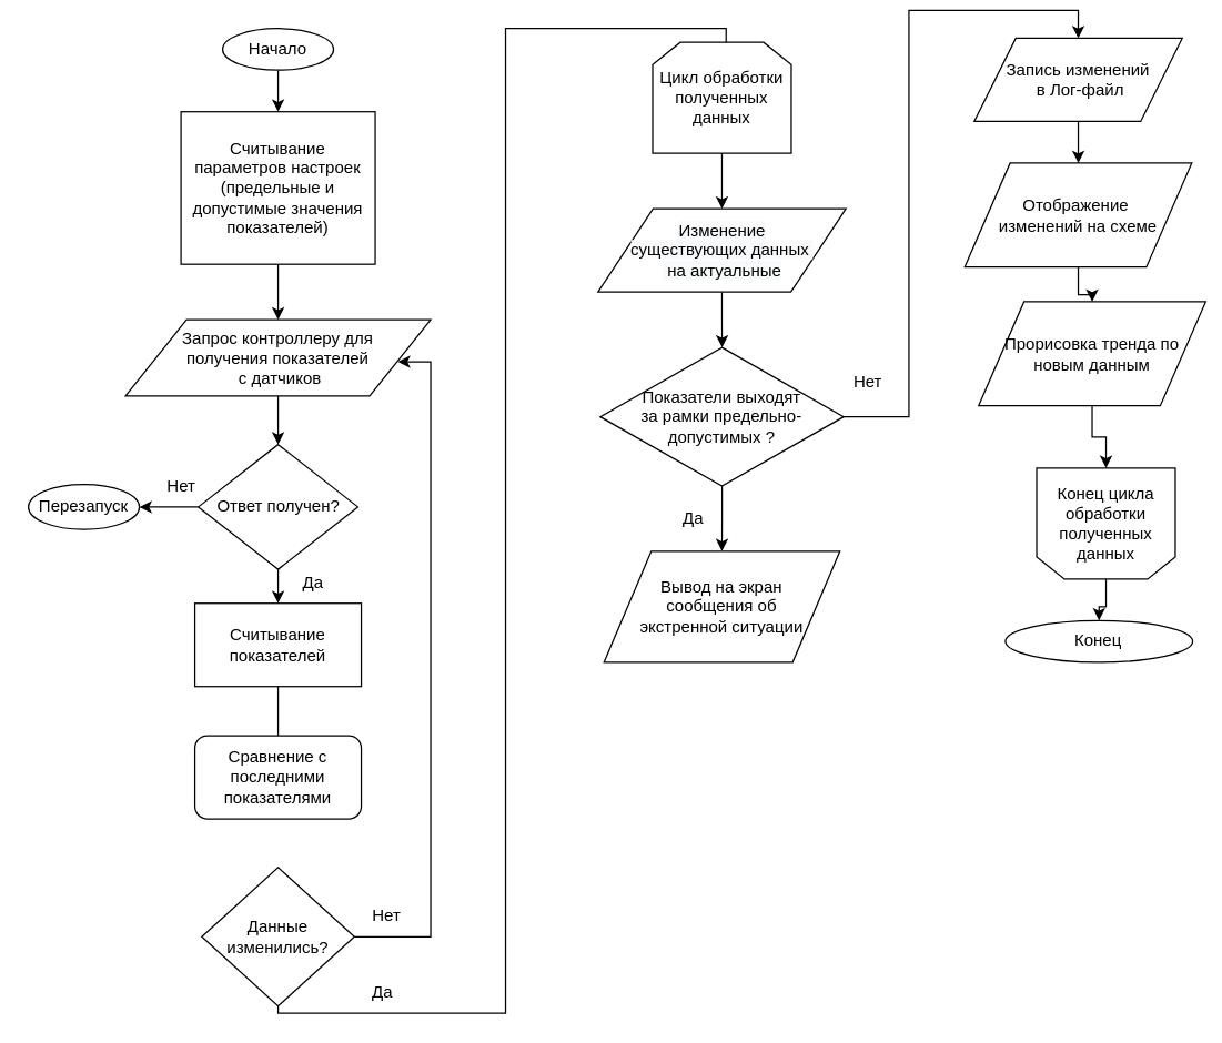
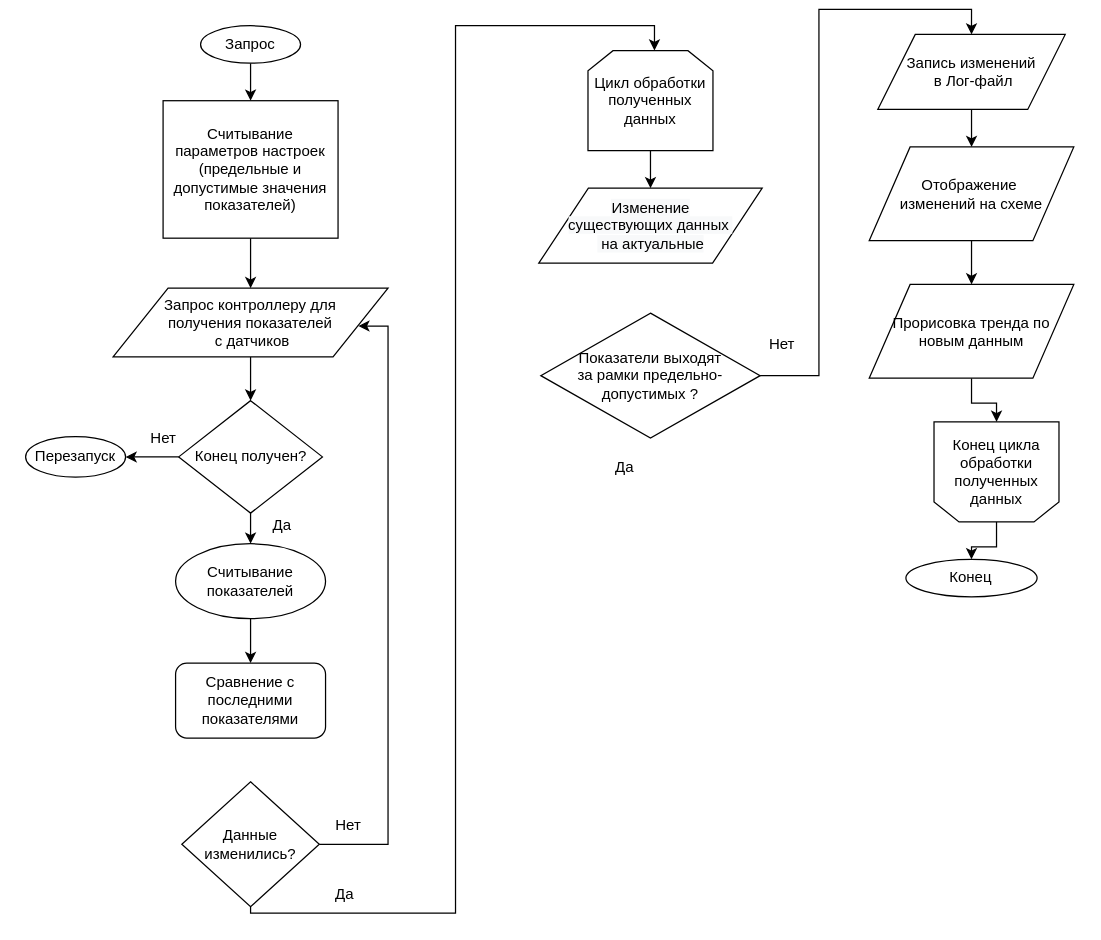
  <mxCell id="0" />
  <mxCell id="1" parent="0" />
  <mxCell id="2" value="" style="edgeStyle=orthogonalEdgeStyle;rounded=0;orthogonalLoop=1;jettySize=auto;html=1;" edge="1" parent="1" source="3"><mxGeometry relative="1" as="geometry"><mxPoint x="200" y="230" as="targetPoint" /></mxGeometry></mxCell>
  <mxCell id="3" value="Считывание параметров настроек (предельные и допустимые значения показателей)" style="rounded=0;whiteSpace=wrap;html=1;" vertex="1" parent="1"><mxGeometry x="130" y="80" width="140" height="110" as="geometry" /></mxCell>
  <mxCell id="4" value="" style="edgeStyle=orthogonalEdgeStyle;rounded=0;orthogonalLoop=1;jettySize=auto;html=1;exitX=0.5;exitY=1;exitDx=0;exitDy=0;" edge="1" parent="1" source="19" target="14"><mxGeometry relative="1" as="geometry"><mxPoint x="200" y="280" as="sourcePoint" /></mxGeometry></mxCell>
- <mxCell id="5" value="" style="edgeStyle=orthogonalEdgeStyle;rounded=0;orthogonalLoop=1;jettySize=auto;html=1;endArrow=none;" edge="1" parent="1" source="6" target="31"><mxGeometry relative="1" as="geometry" /></mxCell>
- <mxCell id="6" value="Считывание показателей" style="rounded=0;whiteSpace=wrap;html=1;" vertex="1" parent="1"><mxGeometry x="140" y="434.5" width="120" height="60" as="geometry" /></mxCell>
+ <mxCell id="5" value="" style="edgeStyle=orthogonalEdgeStyle;rounded=0;orthogonalLoop=1;jettySize=auto;html=1;" edge="1" parent="1" source="6" target="31"><mxGeometry relative="1" as="geometry" /></mxCell>
+ <mxCell id="6" value="Считывание показателей" style="ellipse;whiteSpace=wrap;html=1;" vertex="1" parent="1"><mxGeometry x="140" y="434.5" width="120" height="60" as="geometry" /></mxCell>
  <mxCell id="7" style="edgeStyle=orthogonalEdgeStyle;rounded=0;orthogonalLoop=1;jettySize=auto;html=1;entryX=0.892;entryY=0.551;entryDx=0;entryDy=0;entryPerimeter=0;" edge="1" parent="1" source="9" target="19"><mxGeometry relative="1" as="geometry"><mxPoint x="260" y="260" as="targetPoint" /><Array as="points"><mxPoint x="310" y="675" /><mxPoint x="310" y="260" /></Array></mxGeometry></mxCell>
  <mxCell id="8" style="edgeStyle=orthogonalEdgeStyle;rounded=0;orthogonalLoop=1;jettySize=auto;html=1;entryX=0.532;entryY=-0.002;entryDx=0;entryDy=0;entryPerimeter=0;" edge="1" parent="1" source="9" target="25"><mxGeometry relative="1" as="geometry"><Array as="points"><mxPoint x="200" y="730" /><mxPoint x="364" y="730" /><mxPoint x="364" y="20" /><mxPoint x="523" y="20" /><mxPoint x="523" y="40" /></Array></mxGeometry></mxCell>
  <mxCell id="9" value="Данные изменились?" style="rhombus;whiteSpace=wrap;html=1;" vertex="1" parent="1"><mxGeometry x="145" y="625" width="110" height="100" as="geometry" /></mxCell>
  <mxCell id="10" value="Нет" style="text;html=1;align=center;verticalAlign=middle;resizable=0;points=[];autosize=1;" vertex="1" parent="1"><mxGeometry x="257.5" y="650" width="40" height="20" as="geometry" /></mxCell>
  <mxCell id="11" value="Да" style="text;html=1;align=center;verticalAlign=middle;resizable=0;points=[];autosize=1;" vertex="1" parent="1"><mxGeometry x="260" y="705" width="30" height="20" as="geometry" /></mxCell>
  <mxCell id="12" value="" style="edgeStyle=orthogonalEdgeStyle;rounded=0;orthogonalLoop=1;jettySize=auto;html=1;" edge="1" parent="1" source="14" target="6"><mxGeometry relative="1" as="geometry" /></mxCell>
  <mxCell id="13" value="" style="edgeStyle=orthogonalEdgeStyle;rounded=0;orthogonalLoop=1;jettySize=auto;html=1;" edge="1" parent="1" source="14" target="15"><mxGeometry relative="1" as="geometry" /></mxCell>
- <mxCell id="14" value="Ответ получен?" style="rhombus;whiteSpace=wrap;html=1;" vertex="1" parent="1"><mxGeometry x="142.5" y="320" width="115" height="90" as="geometry" /></mxCell>
+ <mxCell id="14" value="Конец получен?" style="rhombus;whiteSpace=wrap;html=1;" vertex="1" parent="1"><mxGeometry x="142.5" y="320" width="115" height="90" as="geometry" /></mxCell>
  <mxCell id="15" value="Перезапуск" style="ellipse;whiteSpace=wrap;html=1;" vertex="1" parent="1"><mxGeometry x="20" y="348.75" width="80" height="32.5" as="geometry" /></mxCell>
  <mxCell id="16" value="" style="edgeStyle=orthogonalEdgeStyle;rounded=0;orthogonalLoop=1;jettySize=auto;html=1;" edge="1" parent="1" source="17" target="3"><mxGeometry relative="1" as="geometry" /></mxCell>
- <mxCell id="17" value="Начало" style="ellipse;whiteSpace=wrap;html=1;" vertex="1" parent="1"><mxGeometry x="160" y="20" width="80" height="30" as="geometry" /></mxCell>
- <mxCell id="18" value="Конец" style="ellipse;whiteSpace=wrap;html=1;" vertex="1" parent="1"><mxGeometry x="724.38" y="447" width="135" height="30" as="geometry" /></mxCell>
+ <mxCell id="17" value="Запрос" style="ellipse;whiteSpace=wrap;html=1;" vertex="1" parent="1"><mxGeometry x="160" y="20" width="80" height="30" as="geometry" /></mxCell>
+ <mxCell id="18" value="Конец" style="ellipse;whiteSpace=wrap;html=1;" vertex="1" parent="1"><mxGeometry x="724.38" y="447" width="105" height="30" as="geometry" /></mxCell>
  <mxCell id="19" value="&lt;span&gt;Запрос контроллеру для &lt;br&gt;получения показателей&lt;br&gt;&amp;nbsp;с датчиков&lt;/span&gt;" style="shape=parallelogram;perimeter=parallelogramPerimeter;whiteSpace=wrap;html=1;" vertex="1" parent="1"><mxGeometry x="90" y="230" width="220" height="55" as="geometry" /></mxCell>
  <mxCell id="20" value="Нет" style="text;html=1;align=center;verticalAlign=middle;resizable=0;points=[];autosize=1;" vertex="1" parent="1"><mxGeometry x="110" y="340" width="40" height="20" as="geometry" /></mxCell>
  <mxCell id="21" value="Да" style="text;html=1;align=center;verticalAlign=middle;resizable=0;points=[];autosize=1;" vertex="1" parent="1"><mxGeometry x="210" y="410" width="30" height="20" as="geometry" /></mxCell>
  <mxCell id="22" value="" style="edgeStyle=orthogonalEdgeStyle;rounded=0;orthogonalLoop=1;jettySize=auto;html=1;" edge="1" parent="1" source="23" target="36"><mxGeometry relative="1" as="geometry" /></mxCell>
  <mxCell id="23" value="&lt;span&gt;Запись изменений&lt;br&gt;&amp;nbsp;в Лог-файл&lt;/span&gt;" style="shape=parallelogram;perimeter=parallelogramPerimeter;whiteSpace=wrap;html=1;" vertex="1" parent="1"><mxGeometry x="701.87" y="27" width="150" height="60" as="geometry" /></mxCell>
  <mxCell id="24" value="" style="edgeStyle=orthogonalEdgeStyle;rounded=0;orthogonalLoop=1;jettySize=auto;html=1;" edge="1" parent="1" source="25" target="38"><mxGeometry relative="1" as="geometry" /></mxCell>
- <mxCell id="25" value="Цикл обработки полученных данных" style="shape=loopLimit;whiteSpace=wrap;html=1;size=20;" vertex="1" parent="1"><mxGeometry x="470" y="30" width="100" height="80" as="geometry" /></mxCell>
+ <mxCell id="25" value="Цикл обработки полученных данных" style="shape=loopLimit;whiteSpace=wrap;html=1;size=20;" vertex="1" parent="1"><mxGeometry x="470" y="40" width="100" height="80" as="geometry" /></mxCell>
  <mxCell id="26" style="edgeStyle=orthogonalEdgeStyle;rounded=0;orthogonalLoop=1;jettySize=auto;html=1;entryX=0.5;entryY=0;entryDx=0;entryDy=0;" edge="1" parent="1" source="27" target="18"><mxGeometry relative="1" as="geometry" /></mxCell>
  <mxCell id="27" value="Конец цикла обработки полученных данных" style="shape=loopLimit;whiteSpace=wrap;html=1;size=20;direction=west;" vertex="1" parent="1"><mxGeometry x="746.88" y="337" width="100" height="80" as="geometry" /></mxCell>
- <mxCell id="28" value="" style="edgeStyle=orthogonalEdgeStyle;rounded=0;orthogonalLoop=1;jettySize=auto;html=1;" edge="1" parent="1" source="30" target="34"><mxGeometry relative="1" as="geometry" /></mxCell>
  <mxCell id="29" style="edgeStyle=orthogonalEdgeStyle;rounded=0;orthogonalLoop=1;jettySize=auto;html=1;entryX=0.5;entryY=0;entryDx=0;entryDy=0;" edge="1" parent="1" source="30" target="23"><mxGeometry relative="1" as="geometry" /></mxCell>
  <mxCell id="30" value="Показатели выходят &lt;br&gt;за рамки предельно-допустимых ?" style="rhombus;whiteSpace=wrap;html=1;" vertex="1" parent="1"><mxGeometry x="432.26" y="250" width="175.5" height="100" as="geometry" /></mxCell>
  <mxCell id="31" value="Сравнение с последними показателями" style="whiteSpace=wrap;html=1;rounded=1;" vertex="1" parent="1"><mxGeometry x="140" y="530" width="120" height="60" as="geometry" /></mxCell>
  <mxCell id="32" value="Нет" style="text;html=1;align=center;verticalAlign=middle;resizable=0;points=[];autosize=1;" vertex="1" parent="1"><mxGeometry x="605.01" y="265" width="40" height="20" as="geometry" /></mxCell>
  <mxCell id="33" value="Да" style="text;html=1;align=center;verticalAlign=middle;resizable=0;points=[];autosize=1;" vertex="1" parent="1"><mxGeometry x="484" y="364" width="30" height="20" as="geometry" /></mxCell>
- <mxCell id="34" value="Вывод на экран &lt;br&gt;сообщения об &lt;br&gt;экстренной ситуации" style="shape=parallelogram;perimeter=parallelogramPerimeter;whiteSpace=wrap;html=1;" vertex="1" parent="1"><mxGeometry x="435.01" y="397" width="170" height="80" as="geometry" /></mxCell>
  <mxCell id="35" value="" style="edgeStyle=orthogonalEdgeStyle;rounded=0;orthogonalLoop=1;jettySize=auto;html=1;" edge="1" parent="1" source="36" target="40"><mxGeometry relative="1" as="geometry" /></mxCell>
  <mxCell id="36" value="&lt;span&gt;Отображение&amp;nbsp;&lt;/span&gt;&lt;br&gt;&lt;span&gt;изменений на схеме&lt;/span&gt;" style="shape=parallelogram;perimeter=parallelogramPerimeter;whiteSpace=wrap;html=1;" vertex="1" parent="1"><mxGeometry x="695" y="117" width="163.74" height="75" as="geometry" /></mxCell>
- <mxCell id="37" value="" style="edgeStyle=orthogonalEdgeStyle;rounded=0;orthogonalLoop=1;jettySize=auto;html=1;" edge="1" parent="1" source="38" target="30"><mxGeometry relative="1" as="geometry" /></mxCell>
  <mxCell id="38" value="&lt;span style=&quot;color: rgb(0 , 0 , 0) ; font-family: &amp;#34;helvetica&amp;#34; ; font-size: 12px ; font-style: normal ; font-weight: 400 ; letter-spacing: normal ; text-align: center ; text-indent: 0px ; text-transform: none ; word-spacing: 0px ; background-color: rgb(248 , 249 , 250) ; float: none ; display: inline&quot;&gt;Изменение &lt;br&gt;существующих данных&amp;nbsp;&lt;br&gt;&amp;nbsp;на актуальные&lt;/span&gt;" style="shape=parallelogram;perimeter=parallelogramPerimeter;whiteSpace=wrap;html=1;size=0.222;" vertex="1" parent="1"><mxGeometry x="430.63" y="150" width="178.75" height="60" as="geometry" /></mxCell>
  <mxCell id="39" value="" style="edgeStyle=orthogonalEdgeStyle;rounded=0;orthogonalLoop=1;jettySize=auto;html=1;" edge="1" parent="1" source="40" target="27"><mxGeometry relative="1" as="geometry" /></mxCell>
- <mxCell id="40" value="Прорисовка тренда по новым данным" style="shape=parallelogram;perimeter=parallelogramPerimeter;whiteSpace=wrap;html=1;" vertex="1" parent="1"><mxGeometry x="705.01" y="217" width="163.74" height="75" as="geometry" /></mxCell>
+ <mxCell id="40" value="Прорисовка тренда по новым данным" style="shape=parallelogram;perimeter=parallelogramPerimeter;whiteSpace=wrap;html=1;" vertex="1" parent="1"><mxGeometry x="695.01" y="227" width="163.74" height="75" as="geometry" /></mxCell>
